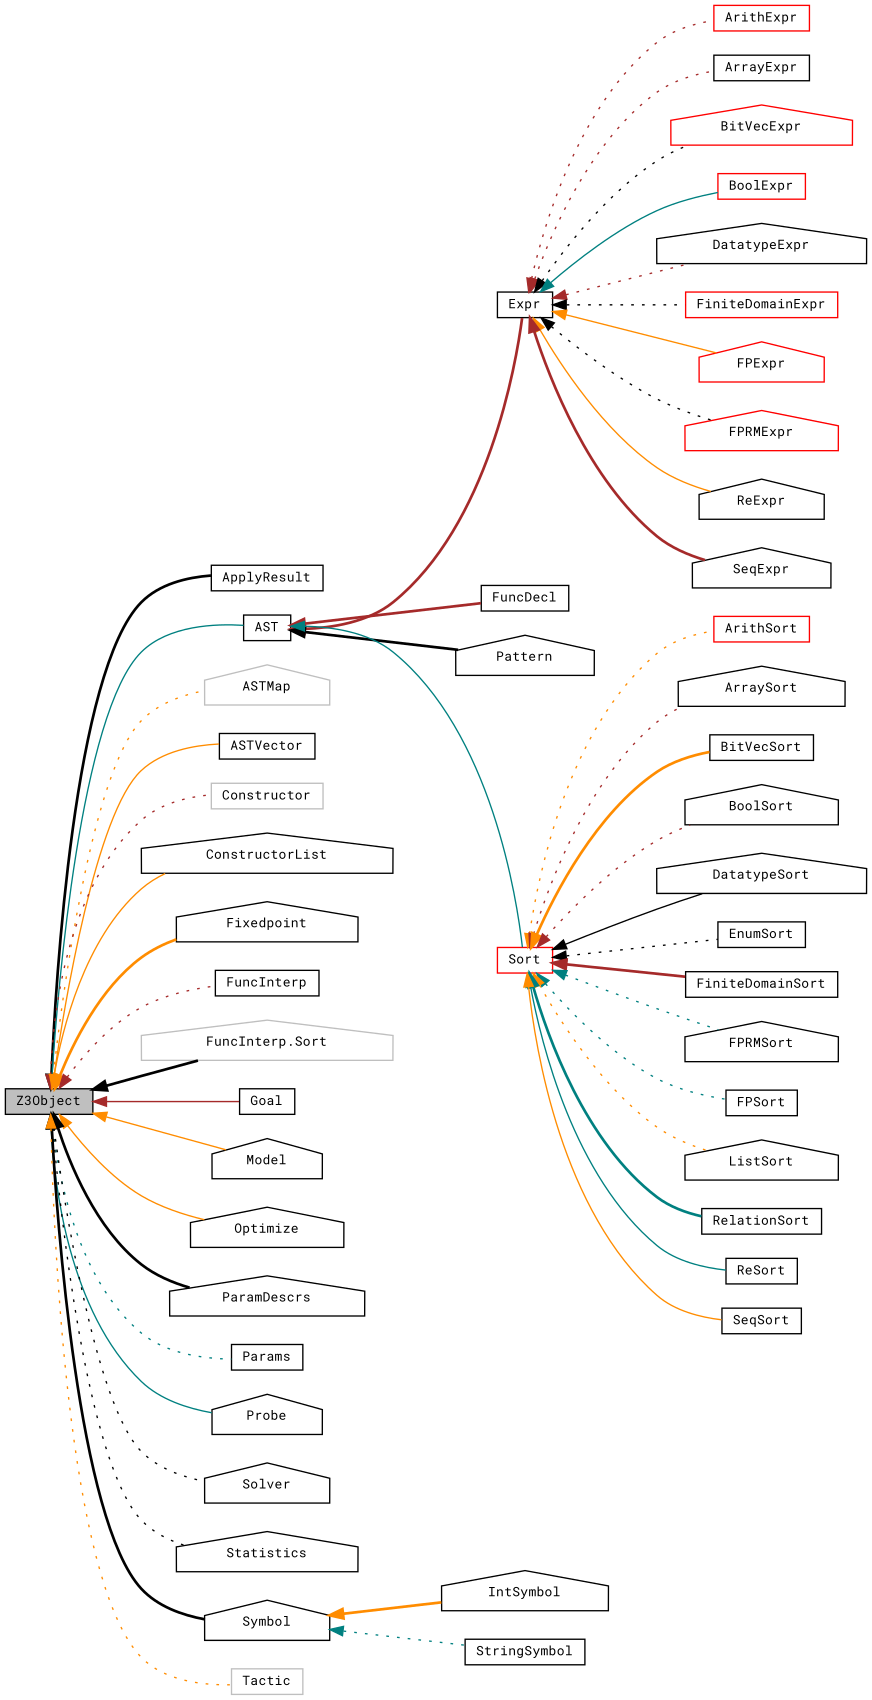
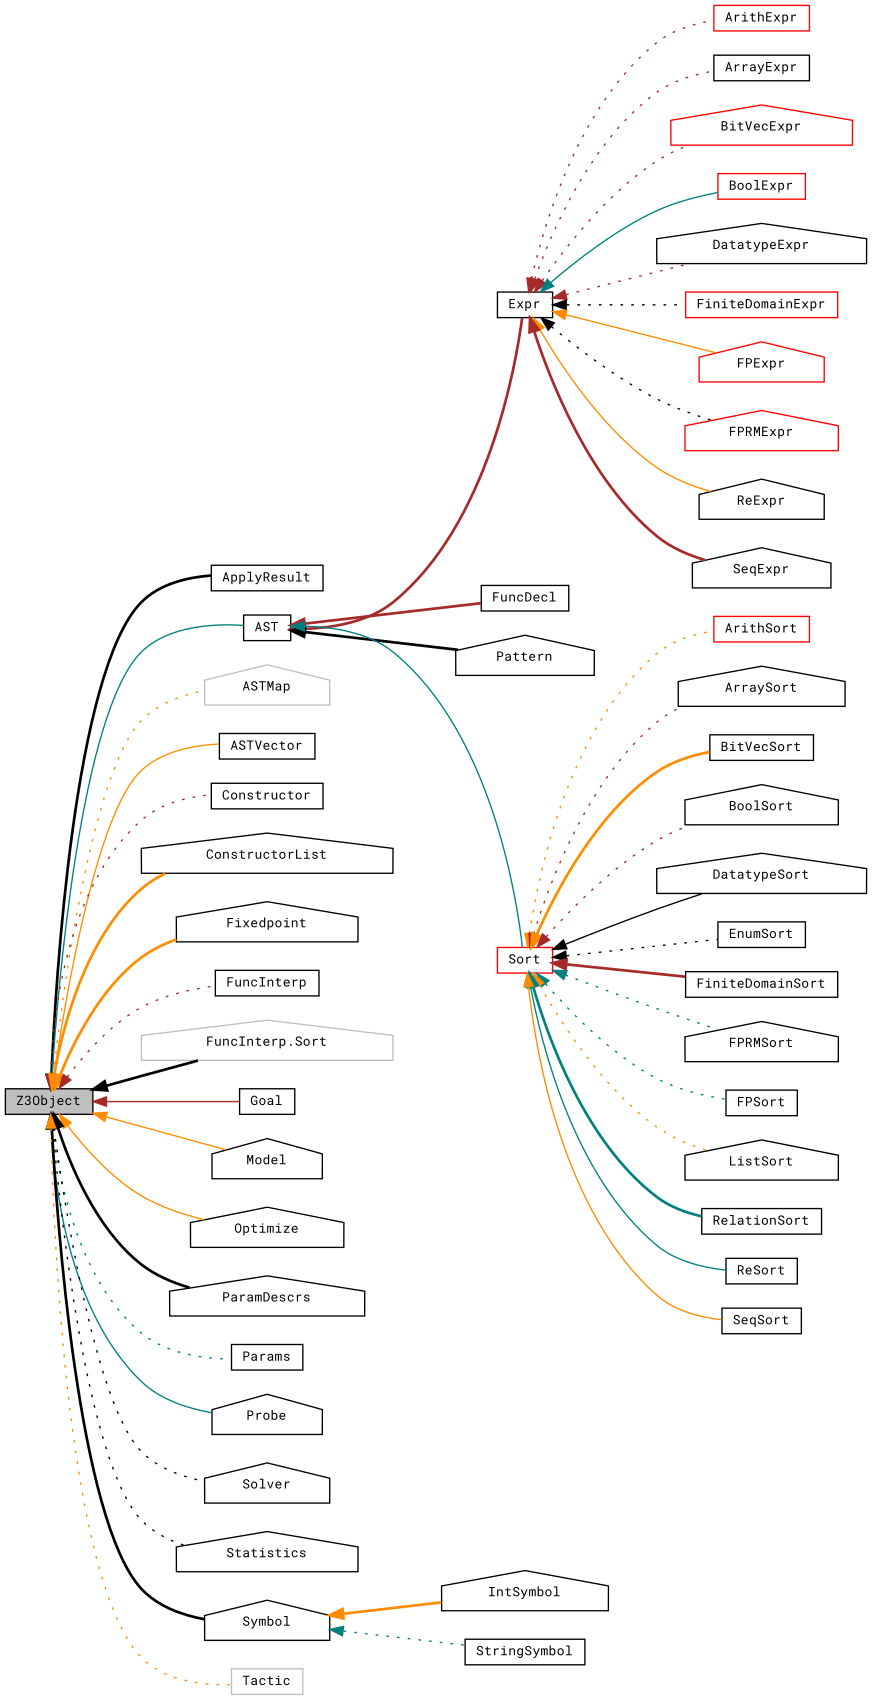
  digraph {
    fontname="Roboto Mono"
    rankdir=LR
    node [color=black fillcolor=white fontname="Roboto Mono" fontsize=10 shape=box style=filled]
    edge [color=darkorange dir=back fontname="Roboto Mono" fontsize=10 labelfontname=Helvetica labelfontsize=10 style=dotted]
    n1 [fillcolor=grey75 fontcolor=black height=0.2 label=Z3Object width=0.4]
    n2 [height=0.2 label=ApplyResult width=0.4]
    n3 [height=0.2 label=AST width=0.4]
    n4 [color=grey75 height=0.2 label=ASTMap shape=house width=0.4]
    n5 [height=0.2 label=ASTVector width=0.4]
-   n6 [color=grey75 height=0.2 label=Constructor width=0.4]
+   n6 [height=0.2 label=Constructor width=0.4]
    n7 [height=0.2 label=ConstructorList shape=house width=0.4]
    n8 [height=0.2 label=Fixedpoint shape=house width=0.4]
    n9 [height=0.2 label=FuncInterp width=0.4]
    n10 [color=grey75 height=0.2 label="FuncInterp.Sort" shape=house width=0.4]
    n11 [height=0.2 label=Goal width=0.4]
    n12 [height=0.2 label=Model shape=house width=0.4]
    n13 [height=0.2 label=Optimize shape=house width=0.4]
    n14 [height=0.2 label=ParamDescrs shape=house width=0.4]
    n15 [height=0.2 label=Params width=0.4]
    n16 [height=0.2 label=Probe shape=house width=0.4]
    n17 [height=0.2 label=Solver shape=house width=0.4]
    n18 [height=0.2 label=Statistics shape=house width=0.4]
    n19 [height=0.2 label=Symbol shape=house width=0.4]
    n20 [color=grey75 height=0.2 label=Tactic width=0.4]
    n21 [height=0.2 label=Expr width=0.4]
    n22 [height=0.2 label=FuncDecl width=0.4]
    n23 [height=0.2 label=Pattern shape=house width=0.4]
    n24 [color=red height=0.2 label=Sort width=0.4]
    n25 [height=0.2 label=IntSymbol shape=house width=0.4]
    n26 [height=0.2 label=StringSymbol width=0.4]
    n27 [color=red height=0.2 label=ArithExpr width=0.4]
    n28 [height=0.2 label=ArrayExpr width=0.4]
    n29 [color=red height=0.2 label=BitVecExpr shape=house width=0.4]
    n30 [color=red height=0.2 label=BoolExpr width=0.4]
    n31 [height=0.2 label=DatatypeExpr shape=house width=0.4]
    n32 [color=red height=0.2 label=FiniteDomainExpr width=0.4]
    n33 [color=red height=0.2 label=FPExpr shape=house width=0.4]
    n34 [color=red height=0.2 label=FPRMExpr shape=house width=0.4]
    n35 [height=0.2 label=ReExpr shape=house width=0.4]
    n36 [height=0.2 label=SeqExpr shape=house width=0.4]
    n37 [color=red height=0.2 label=ArithSort width=0.4]
    n38 [height=0.2 label=ArraySort shape=house width=0.4]
    n39 [height=0.2 label=BitVecSort width=0.4]
    n40 [height=0.2 label=BoolSort shape=house width=0.4]
    n41 [height=0.2 label=DatatypeSort shape=house width=0.4]
    n42 [height=0.2 label=EnumSort width=0.4]
    n43 [height=0.2 label=FiniteDomainSort width=0.4]
    n44 [height=0.2 label=FPRMSort shape=house width=0.4]
    n45 [height=0.2 label=FPSort width=0.4]
    n46 [height=0.2 label=ListSort shape=house width=0.4]
    n47 [height=0.2 label=RelationSort width=0.4]
    n48 [height=0.2 label=ReSort width=0.4]
    n49 [height=0.2 label=SeqSort width=0.4]
    n1 -> n2 [color=black style=bold]
    n1 -> n3 [color=teal style=solid]
    n1 -> n4
    n1 -> n5 [style=solid]
    n1 -> n6 [color=brown]
-   n1 -> n7 [style=solid]
+   n1 -> n7 [style=bold]
    n1 -> n8 [style=bold]
    n1 -> n9 [color=brown]
    n1 -> n10 [color=black style=bold]
    n1 -> n11 [color=brown style=solid]
    n1 -> n12 [style=solid]
    n1 -> n13 [style=solid]
    n1 -> n14 [color=black style=bold]
    n1 -> n15 [color=teal]
    n1 -> n16 [color=teal style=solid]
    n1 -> n17 [color=black]
    n1 -> n18 [color=black]
    n1 -> n19 [color=black style=bold]
    n1 -> n20
    n3 -> n21 [color=brown style=bold]
    n3 -> n22 [color=brown style=bold]
    n3 -> n23 [color=black style=bold]
    n3 -> n24 [color=teal style=solid]
    n19 -> n25 [style=bold]
    n19 -> n26 [color=teal]
    n21 -> n27 [color=brown]
    n21 -> n28 [color=brown]
-   n21 -> n29 [color=black]
+   n21 -> n29 [color=brown]
    n21 -> n30 [color=teal style=solid]
    n21 -> n31 [color=brown]
    n21 -> n32 [color=black]
    n21 -> n33 [style=solid]
    n21 -> n34 [color=black]
    n21 -> n35 [style=solid]
    n21 -> n36 [color=brown style=bold]
    n24 -> n37
    n24 -> n38 [color=brown]
    n24 -> n39 [style=bold]
    n24 -> n40 [color=brown]
    n24 -> n41 [color=black style=solid]
    n24 -> n42 [color=black]
    n24 -> n43 [color=brown style=bold]
    n24 -> n44 [color=teal]
    n24 -> n45 [color=teal]
    n24 -> n46
    n24 -> n47 [color=teal style=bold]
    n24 -> n48 [color=teal style=solid]
    n24 -> n49 [style=solid]
  }
